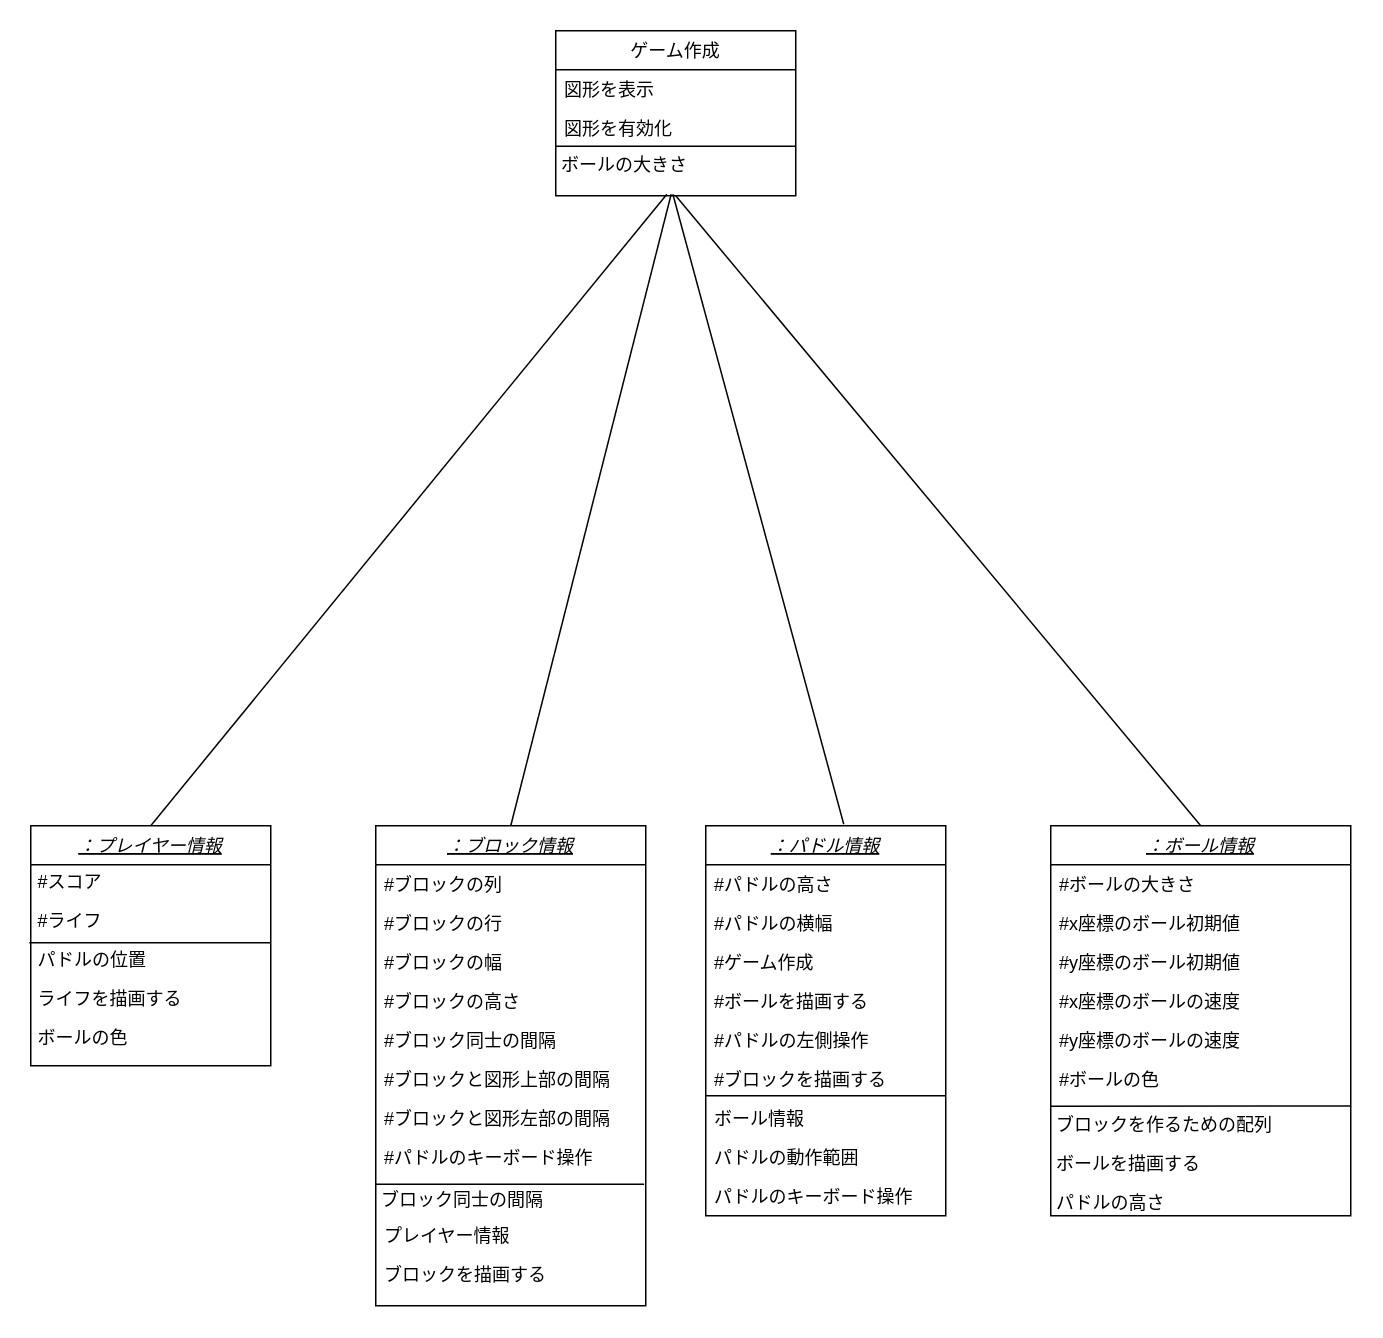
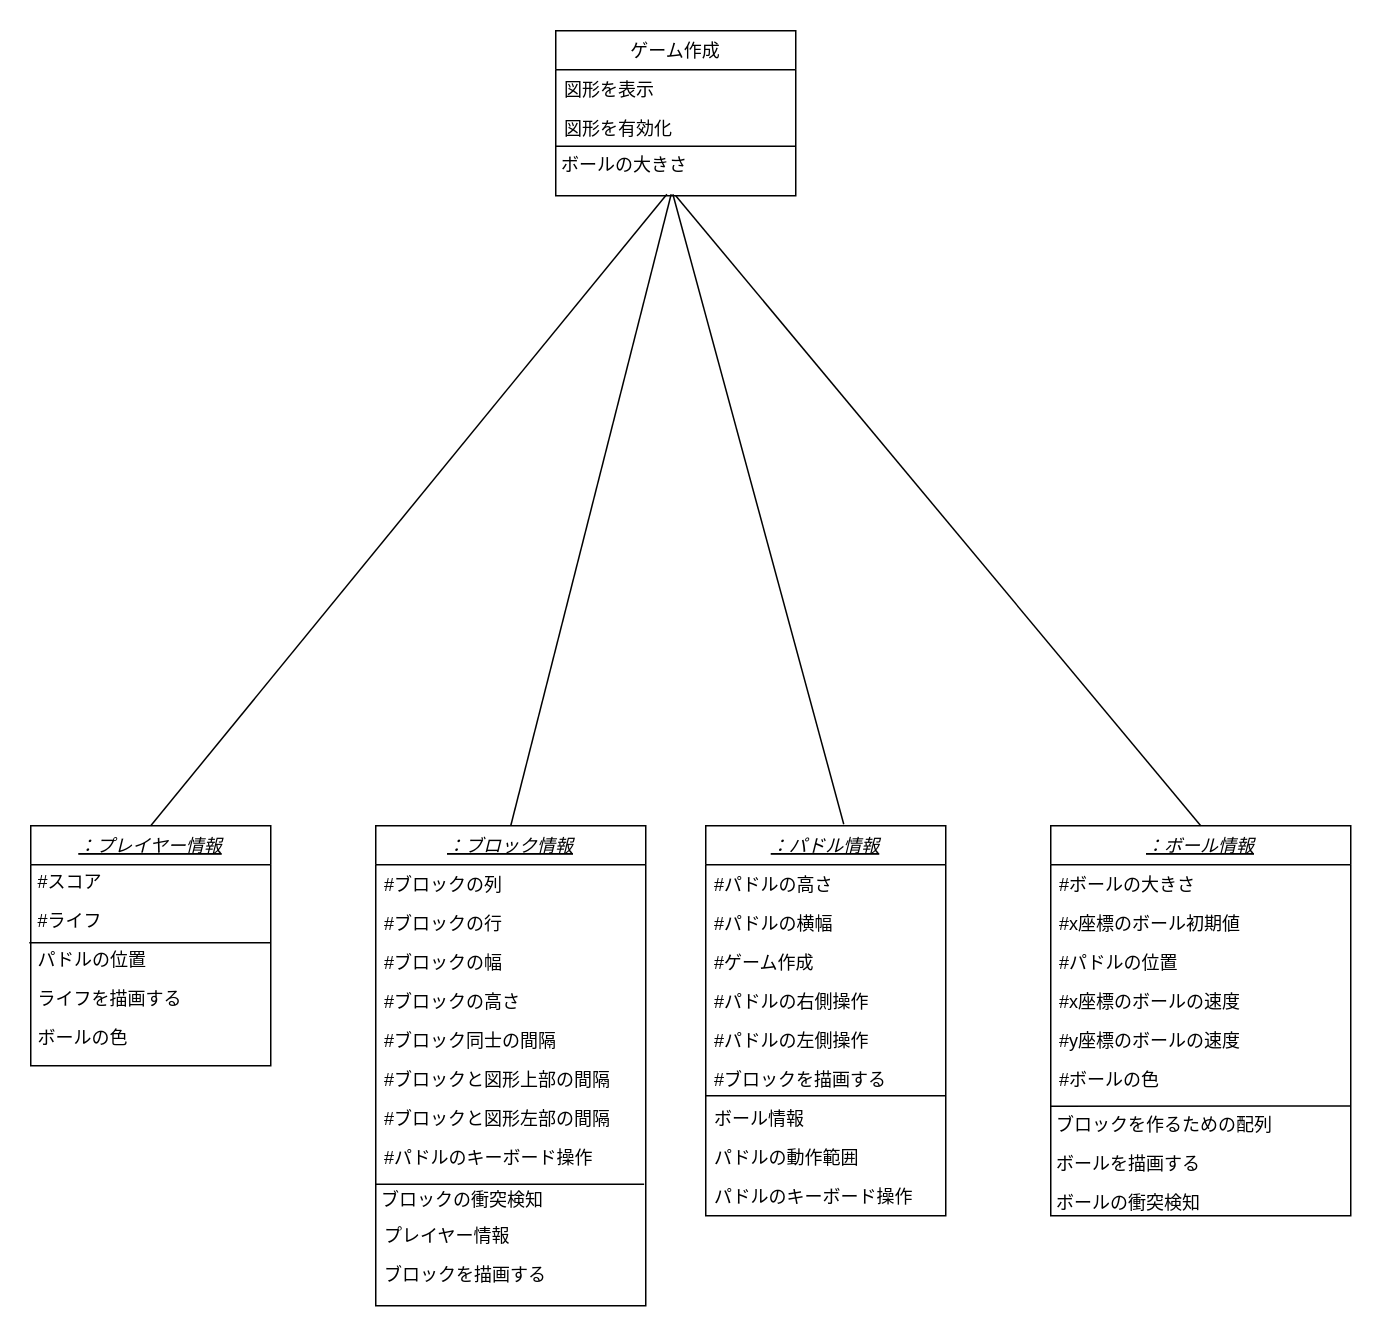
  <mxCell id="0" />
  <mxCell id="1" parent="0" />
  <mxCell id="2" value="：ブロック情報" style="swimlane;fontStyle=6;align=center;verticalAlign=top;childLayout=stackLayout;horizontal=1;startSize=26;horizontalStack=0;resizeParent=1;resizeLast=0;collapsible=1;marginBottom=0;rounded=0;shadow=0;strokeWidth=1;" parent="1" vertex="1"><mxGeometry x="250" y="550" width="180" height="320" as="geometry"><mxRectangle x="230" y="140" width="160" height="26" as="alternateBounds" /></mxGeometry></mxCell>
  <mxCell id="3" value="#ブロックの列" style="text;align=left;verticalAlign=top;spacingLeft=4;spacingRight=4;overflow=hidden;rotatable=0;points=[[0,0.5],[1,0.5]];portConstraint=eastwest;" parent="2" vertex="1"><mxGeometry y="26" width="180" height="26" as="geometry" /></mxCell>
  <mxCell id="4" value="#ブロックの行" style="text;align=left;verticalAlign=top;spacingLeft=4;spacingRight=4;overflow=hidden;rotatable=0;points=[[0,0.5],[1,0.5]];portConstraint=eastwest;rounded=0;shadow=0;html=0;" parent="2" vertex="1"><mxGeometry y="52" width="180" height="26" as="geometry" /></mxCell>
  <mxCell id="5" value="#ブロックの幅" style="text;align=left;verticalAlign=top;spacingLeft=4;spacingRight=4;overflow=hidden;rotatable=0;points=[[0,0.5],[1,0.5]];portConstraint=eastwest;rounded=0;shadow=0;html=0;" parent="2" vertex="1"><mxGeometry y="78" width="180" height="26" as="geometry" /></mxCell>
  <mxCell id="6" value="#ブロックの高さ" style="text;align=left;verticalAlign=top;spacingLeft=4;spacingRight=4;overflow=hidden;rotatable=0;points=[[0,0.5],[1,0.5]];portConstraint=eastwest;rounded=0;shadow=0;html=0;" parent="2" vertex="1"><mxGeometry y="104" width="180" height="26" as="geometry" /></mxCell>
  <mxCell id="7" value="#ブロック同士の間隔" style="text;align=left;verticalAlign=top;spacingLeft=4;spacingRight=4;overflow=hidden;rotatable=0;points=[[0,0.5],[1,0.5]];portConstraint=eastwest;rounded=0;shadow=0;html=0;" parent="2" vertex="1"><mxGeometry y="130" width="180" height="26" as="geometry" /></mxCell>
  <mxCell id="8" value="#ブロックと図形上部の間隔" style="text;align=left;verticalAlign=top;spacingLeft=4;spacingRight=4;overflow=hidden;rotatable=0;points=[[0,0.5],[1,0.5]];portConstraint=eastwest;rounded=0;shadow=0;html=0;" parent="2" vertex="1"><mxGeometry y="156" width="180" height="26" as="geometry" /></mxCell>
  <mxCell id="9" value="#ブロックと図形左部の間隔" style="text;align=left;verticalAlign=top;spacingLeft=4;spacingRight=4;overflow=hidden;rotatable=0;points=[[0,0.5],[1,0.5]];portConstraint=eastwest;rounded=0;shadow=0;html=0;" parent="2" vertex="1"><mxGeometry y="182" width="180" height="26" as="geometry" /></mxCell>
  <mxCell id="10" value="#パドルのキーボード操作" style="text;align=left;verticalAlign=top;spacingLeft=4;spacingRight=4;overflow=hidden;rotatable=0;points=[[0,0.5],[1,0.5]];portConstraint=eastwest;rounded=0;shadow=0;html=0;" parent="2" vertex="1"><mxGeometry y="208" width="180" height="26" as="geometry" /></mxCell>
  <mxCell id="11" value="" style="endArrow=none;html=1;entryX=0.994;entryY=1.192;entryDx=0;entryDy=0;entryPerimeter=0;" parent="2" target="10" edge="1"><mxGeometry width="50" height="50" relative="1" as="geometry"><mxPoint y="239" as="sourcePoint" /><mxPoint x="60" y="240" as="targetPoint" /><Array as="points"><mxPoint x="40" y="239" /></Array></mxGeometry></mxCell>
- <mxCell id="12" value="ブロック同士の間隔" style="text;align=left;verticalAlign=top;spacingLeft=0;spacingRight=4;overflow=hidden;rotatable=0;points=[[0,0.5],[1,0.5]];portConstraint=eastwest;rounded=0;shadow=0;html=0;spacing=4;" parent="2" vertex="1"><mxGeometry y="234" width="180" height="26" as="geometry" /></mxCell>
+ <mxCell id="12" value="ブロックの衝突検知" style="text;align=left;verticalAlign=top;spacingLeft=0;spacingRight=4;overflow=hidden;rotatable=0;points=[[0,0.5],[1,0.5]];portConstraint=eastwest;rounded=0;shadow=0;html=0;spacing=4;" parent="2" vertex="1"><mxGeometry y="234" width="180" height="26" as="geometry" /></mxCell>
  <mxCell id="13" value="プレイヤー情報" style="text;align=left;verticalAlign=top;spacingLeft=4;spacingRight=4;overflow=hidden;rotatable=0;points=[[0,0.5],[1,0.5]];portConstraint=eastwest;rounded=0;shadow=0;html=0;" parent="2" vertex="1"><mxGeometry y="260" width="180" height="26" as="geometry" /></mxCell>
  <mxCell id="14" value="ブロックを描画する" style="text;align=left;verticalAlign=top;spacingLeft=4;spacingRight=4;overflow=hidden;rotatable=0;points=[[0,0.5],[1,0.5]];portConstraint=eastwest;rounded=0;shadow=0;html=0;" parent="2" vertex="1"><mxGeometry y="286" width="180" height="24" as="geometry" /></mxCell>
  <mxCell id="15" value="ゲーム作成" style="swimlane;fontStyle=0;align=center;verticalAlign=top;childLayout=stackLayout;horizontal=1;startSize=26;horizontalStack=0;resizeParent=1;resizeLast=0;collapsible=1;marginBottom=0;rounded=0;shadow=0;strokeWidth=1;" parent="1" vertex="1"><mxGeometry x="370" y="20" width="160" height="110" as="geometry"><mxRectangle x="550" y="140" width="160" height="26" as="alternateBounds" /></mxGeometry></mxCell>
  <mxCell id="16" value="図形を表示" style="text;align=left;verticalAlign=top;spacingLeft=4;spacingRight=4;overflow=hidden;rotatable=0;points=[[0,0.5],[1,0.5]];portConstraint=eastwest;rounded=0;shadow=0;html=0;" parent="15" vertex="1"><mxGeometry y="26" width="160" height="26" as="geometry" /></mxCell>
  <mxCell id="17" value="図形を有効化" style="text;align=left;verticalAlign=top;spacingLeft=4;spacingRight=4;overflow=hidden;rotatable=0;points=[[0,0.5],[1,0.5]];portConstraint=eastwest;rounded=0;shadow=0;html=0;" parent="15" vertex="1"><mxGeometry y="52" width="160" height="26" as="geometry" /></mxCell>
  <mxCell id="18" value="" style="endArrow=none;html=1;" parent="15" edge="1"><mxGeometry width="50" height="50" relative="1" as="geometry"><mxPoint y="77" as="sourcePoint" /><mxPoint x="160" y="77" as="targetPoint" /></mxGeometry></mxCell>
  <mxCell id="19" value="ボールの大きさ" style="text;align=left;verticalAlign=top;spacingLeft=4;spacingRight=4;overflow=hidden;rotatable=0;points=[[0,0.5],[1,0.5]];portConstraint=eastwest;rounded=0;shadow=0;html=0;spacing=0;" parent="15" vertex="1"><mxGeometry y="78" width="160" height="22" as="geometry" /></mxCell>
  <mxCell id="20" value="：パドル情報" style="swimlane;fontStyle=6;align=center;verticalAlign=top;childLayout=stackLayout;horizontal=1;startSize=26;horizontalStack=0;resizeParent=1;resizeLast=0;collapsible=1;marginBottom=0;rounded=0;shadow=0;strokeWidth=1;" parent="1" vertex="1"><mxGeometry x="470" y="550" width="160" height="260" as="geometry"><mxRectangle x="230" y="140" width="160" height="26" as="alternateBounds" /></mxGeometry></mxCell>
  <mxCell id="21" value="#パドルの高さ" style="text;align=left;verticalAlign=top;spacingLeft=4;spacingRight=4;overflow=hidden;rotatable=0;points=[[0,0.5],[1,0.5]];portConstraint=eastwest;" parent="20" vertex="1"><mxGeometry y="26" width="160" height="26" as="geometry" /></mxCell>
  <mxCell id="22" value="#パドルの横幅" style="text;align=left;verticalAlign=top;spacingLeft=4;spacingRight=4;overflow=hidden;rotatable=0;points=[[0,0.5],[1,0.5]];portConstraint=eastwest;rounded=0;shadow=0;html=0;" parent="20" vertex="1"><mxGeometry y="52" width="160" height="26" as="geometry" /></mxCell>
  <mxCell id="23" value="#ゲーム作成" style="text;align=left;verticalAlign=top;spacingLeft=4;spacingRight=4;overflow=hidden;rotatable=0;points=[[0,0.5],[1,0.5]];portConstraint=eastwest;rounded=0;shadow=0;html=0;" parent="20" vertex="1"><mxGeometry y="78" width="160" height="26" as="geometry" /></mxCell>
- <mxCell id="24" value="#ボールを描画する" style="text;align=left;verticalAlign=top;spacingLeft=4;spacingRight=4;overflow=hidden;rotatable=0;points=[[0,0.5],[1,0.5]];portConstraint=eastwest;rounded=0;shadow=0;html=0;" parent="20" vertex="1"><mxGeometry y="104" width="160" height="26" as="geometry" /></mxCell>
+ <mxCell id="24" value="#パドルの右側操作" style="text;align=left;verticalAlign=top;spacingLeft=4;spacingRight=4;overflow=hidden;rotatable=0;points=[[0,0.5],[1,0.5]];portConstraint=eastwest;rounded=0;shadow=0;html=0;" parent="20" vertex="1"><mxGeometry y="104" width="160" height="26" as="geometry" /></mxCell>
  <mxCell id="25" value="#パドルの左側操作" style="text;align=left;verticalAlign=top;spacingLeft=4;spacingRight=4;overflow=hidden;rotatable=0;points=[[0,0.5],[1,0.5]];portConstraint=eastwest;rounded=0;shadow=0;html=0;" parent="20" vertex="1"><mxGeometry y="130" width="160" height="26" as="geometry" /></mxCell>
  <mxCell id="26" value="#ブロックを描画する" style="text;align=left;verticalAlign=top;spacingLeft=4;spacingRight=4;overflow=hidden;rotatable=0;points=[[0,0.5],[1,0.5]];portConstraint=eastwest;rounded=0;shadow=0;html=0;" parent="20" vertex="1"><mxGeometry y="156" width="160" height="26" as="geometry" /></mxCell>
  <mxCell id="27" value="" style="endArrow=none;html=1;" parent="20" edge="1"><mxGeometry width="50" height="50" relative="1" as="geometry"><mxPoint y="180" as="sourcePoint" /><mxPoint x="160" y="180" as="targetPoint" /></mxGeometry></mxCell>
  <mxCell id="28" value="ボール情報" style="text;align=left;verticalAlign=top;spacingLeft=4;spacingRight=4;overflow=hidden;rotatable=0;points=[[0,0.5],[1,0.5]];portConstraint=eastwest;rounded=0;shadow=0;html=0;" parent="20" vertex="1"><mxGeometry y="182" width="160" height="26" as="geometry" /></mxCell>
  <mxCell id="29" value="パドルの動作範囲" style="text;align=left;verticalAlign=top;spacingLeft=4;spacingRight=4;overflow=hidden;rotatable=0;points=[[0,0.5],[1,0.5]];portConstraint=eastwest;rounded=0;shadow=0;html=0;" parent="20" vertex="1"><mxGeometry y="208" width="160" height="26" as="geometry" /></mxCell>
  <mxCell id="30" value="パドルのキーボード操作" style="text;align=left;verticalAlign=top;spacingLeft=4;spacingRight=4;overflow=hidden;rotatable=0;points=[[0,0.5],[1,0.5]];portConstraint=eastwest;rounded=0;shadow=0;html=0;" parent="20" vertex="1"><mxGeometry y="234" width="160" height="26" as="geometry" /></mxCell>
  <mxCell id="31" value="：ボール情報" style="swimlane;fontStyle=6;align=center;verticalAlign=top;childLayout=stackLayout;horizontal=1;startSize=26;horizontalStack=0;resizeParent=1;resizeLast=0;collapsible=1;marginBottom=0;rounded=0;shadow=0;strokeWidth=1;" parent="1" vertex="1"><mxGeometry x="700" y="550" width="200" height="260" as="geometry"><mxRectangle x="230" y="140" width="160" height="26" as="alternateBounds" /></mxGeometry></mxCell>
  <mxCell id="32" value="#ボールの大きさ" style="text;align=left;verticalAlign=top;spacingLeft=4;spacingRight=4;overflow=hidden;rotatable=0;points=[[0,0.5],[1,0.5]];portConstraint=eastwest;" parent="31" vertex="1"><mxGeometry y="26" width="200" height="26" as="geometry" /></mxCell>
  <mxCell id="33" value="#x座標のボール初期値" style="text;align=left;verticalAlign=top;spacingLeft=4;spacingRight=4;overflow=hidden;rotatable=0;points=[[0,0.5],[1,0.5]];portConstraint=eastwest;rounded=0;shadow=0;html=0;" parent="31" vertex="1"><mxGeometry y="52" width="200" height="26" as="geometry" /></mxCell>
- <mxCell id="34" value="#y座標のボール初期値" style="text;align=left;verticalAlign=top;spacingLeft=4;spacingRight=4;overflow=hidden;rotatable=0;points=[[0,0.5],[1,0.5]];portConstraint=eastwest;rounded=0;shadow=0;html=0;" parent="31" vertex="1"><mxGeometry y="78" width="200" height="26" as="geometry" /></mxCell>
+ <mxCell id="34" value="#パドルの位置" style="text;align=left;verticalAlign=top;spacingLeft=4;spacingRight=4;overflow=hidden;rotatable=0;points=[[0,0.5],[1,0.5]];portConstraint=eastwest;rounded=0;shadow=0;html=0;" parent="31" vertex="1"><mxGeometry y="78" width="200" height="26" as="geometry" /></mxCell>
  <mxCell id="35" value="#x座標のボールの速度" style="text;align=left;verticalAlign=top;spacingLeft=4;spacingRight=4;overflow=hidden;rotatable=0;points=[[0,0.5],[1,0.5]];portConstraint=eastwest;rounded=0;shadow=0;html=0;" parent="31" vertex="1"><mxGeometry y="104" width="200" height="26" as="geometry" /></mxCell>
  <mxCell id="36" value="#y座標のボールの速度" style="text;align=left;verticalAlign=top;spacingLeft=4;spacingRight=4;overflow=hidden;rotatable=0;points=[[0,0.5],[1,0.5]];portConstraint=eastwest;rounded=0;shadow=0;html=0;" parent="31" vertex="1"><mxGeometry y="130" width="200" height="26" as="geometry" /></mxCell>
  <mxCell id="37" value="" style="endArrow=none;html=1;entryX=1;entryY=0.269;entryDx=0;entryDy=0;entryPerimeter=0;" parent="31" edge="1"><mxGeometry width="50" height="50" relative="1" as="geometry"><mxPoint y="187" as="sourcePoint" /><mxPoint x="200" y="186.842" as="targetPoint" /></mxGeometry></mxCell>
  <mxCell id="38" value="#ボールの色" style="text;align=left;verticalAlign=top;spacingLeft=4;spacingRight=4;overflow=hidden;rotatable=0;points=[[0,0.5],[1,0.5]];portConstraint=eastwest;rounded=0;shadow=0;html=0;" parent="31" vertex="1"><mxGeometry y="156" width="200" height="26" as="geometry" /></mxCell>
  <mxCell id="39" value="ブロックを作るための配列" style="text;align=left;verticalAlign=top;spacingLeft=-2;spacingRight=2;overflow=hidden;rotatable=0;points=[[0,0.5],[1,0.5]];portConstraint=eastwest;rounded=0;shadow=0;html=0;spacing=6;" parent="31" vertex="1"><mxGeometry y="182" width="200" height="26" as="geometry" /></mxCell>
  <mxCell id="40" value="ボールを描画する" style="text;align=left;verticalAlign=top;spacingLeft=-2;spacingRight=2;overflow=hidden;rotatable=0;points=[[0,0.5],[1,0.5]];portConstraint=eastwest;rounded=0;shadow=0;html=0;spacing=6;" parent="31" vertex="1"><mxGeometry y="208" width="200" height="26" as="geometry" /></mxCell>
- <mxCell id="41" value="パドルの高さ" style="text;align=left;verticalAlign=top;spacingLeft=-2;spacingRight=2;overflow=hidden;rotatable=0;points=[[0,0.5],[1,0.5]];portConstraint=eastwest;rounded=0;shadow=0;html=0;spacing=6;" parent="31" vertex="1"><mxGeometry y="234" width="200" height="26" as="geometry" /></mxCell>
+ <mxCell id="41" value="ボールの衝突検知" style="text;align=left;verticalAlign=top;spacingLeft=-2;spacingRight=2;overflow=hidden;rotatable=0;points=[[0,0.5],[1,0.5]];portConstraint=eastwest;rounded=0;shadow=0;html=0;spacing=6;" parent="31" vertex="1"><mxGeometry y="234" width="200" height="26" as="geometry" /></mxCell>
  <mxCell id="42" value="：プレイヤー情報" style="swimlane;fontStyle=6;align=center;verticalAlign=top;childLayout=stackLayout;horizontal=1;startSize=26;horizontalStack=0;resizeParent=1;resizeLast=0;collapsible=1;marginBottom=0;rounded=0;shadow=0;strokeWidth=1;" parent="1" vertex="1"><mxGeometry y="550" width="160" height="160" as="geometry" x="20"><mxRectangle x="230" y="140" width="160" height="26" as="alternateBounds" /></mxGeometry></mxCell>
  <mxCell id="43" value="#スコア&#10;" style="text;align=left;verticalAlign=top;spacingLeft=5;spacingRight=0;overflow=hidden;rotatable=0;points=[[0,0.5],[1,0.5]];portConstraint=eastwest;rounded=0;shadow=0;html=0;spacing=0;spacingTop=0;" parent="42" vertex="1"><mxGeometry y="26" width="160" height="26" as="geometry" /></mxCell>
  <mxCell id="44" value="#ライフ&#10;&#10;" style="text;align=left;verticalAlign=top;spacingLeft=5;spacingRight=0;overflow=hidden;rotatable=0;points=[[0,0.5],[1,0.5]];portConstraint=eastwest;rounded=0;shadow=0;html=0;spacing=0;spacingTop=0;" parent="42" vertex="1"><mxGeometry y="52" width="160" height="26" as="geometry" /></mxCell>
  <mxCell id="45" value="" style="endArrow=none;html=1;" parent="42" edge="1"><mxGeometry width="50" height="50" relative="1" as="geometry"><mxPoint x="-1" y="78" as="sourcePoint" /><mxPoint x="160" y="78" as="targetPoint" /></mxGeometry></mxCell>
  <mxCell id="46" value="パドルの位置&#10;" style="text;align=left;verticalAlign=top;spacingLeft=5;spacingRight=0;overflow=hidden;rotatable=0;points=[[0,0.5],[1,0.5]];portConstraint=eastwest;rounded=0;shadow=0;html=0;spacing=0;spacingTop=0;" parent="42" vertex="1"><mxGeometry y="78" width="160" height="26" as="geometry" /></mxCell>
  <mxCell id="47" value="ライフを描画する&#10;" style="text;align=left;verticalAlign=top;spacingLeft=5;spacingRight=0;overflow=hidden;rotatable=0;points=[[0,0.5],[1,0.5]];portConstraint=eastwest;rounded=0;shadow=0;html=0;spacing=0;spacingTop=0;" parent="42" vertex="1"><mxGeometry y="104" width="160" height="26" as="geometry" /></mxCell>
  <mxCell id="48" value="ボールの色&#10;" style="text;align=left;verticalAlign=top;spacingLeft=5;spacingRight=0;overflow=hidden;rotatable=0;points=[[0,0.5],[1,0.5]];portConstraint=eastwest;rounded=0;shadow=0;html=0;spacing=0;spacingTop=0;" parent="42" vertex="1"><mxGeometry y="130" width="160" height="26" as="geometry" /></mxCell>
  <mxCell id="49" value="" style="endArrow=none;html=1;fontSize=12;exitX=0.5;exitY=0;exitDx=0;exitDy=0;entryX=0.463;entryY=1.115;entryDx=0;entryDy=0;entryPerimeter=0;" parent="1" source="42" edge="1"><mxGeometry width="50" height="50" relative="1" as="geometry"><mxPoint x="250" y="480" as="sourcePoint" /><mxPoint x="444.08" y="128.99" as="targetPoint" /></mxGeometry></mxCell>
  <mxCell id="50" value="" style="endArrow=none;html=1;fontSize=12;exitX=0.5;exitY=0;exitDx=0;exitDy=0;entryX=0.481;entryY=1.115;entryDx=0;entryDy=0;entryPerimeter=0;" parent="1" source="2" edge="1"><mxGeometry width="50" height="50" relative="1" as="geometry"><mxPoint x="450" y="500" as="sourcePoint" /><mxPoint x="446.96" y="128.99" as="targetPoint" /></mxGeometry></mxCell>
  <mxCell id="51" value="" style="endArrow=none;html=1;fontSize=12;entryX=0.488;entryY=1.115;entryDx=0;entryDy=0;entryPerimeter=0;exitX=0.575;exitY=-0.004;exitDx=0;exitDy=0;exitPerimeter=0;" parent="1" source="20" edge="1"><mxGeometry width="50" height="50" relative="1" as="geometry"><mxPoint x="550" y="540" as="sourcePoint" /><mxPoint x="448.08" y="128.99" as="targetPoint" /></mxGeometry></mxCell>
  <mxCell id="52" value="" style="endArrow=none;html=1;fontSize=12;entryX=0.5;entryY=1.154;entryDx=0;entryDy=0;entryPerimeter=0;exitX=0.5;exitY=0;exitDx=0;exitDy=0;" parent="1" source="31" edge="1"><mxGeometry width="50" height="50" relative="1" as="geometry"><mxPoint x="710" y="450" as="sourcePoint" /><mxPoint x="450" y="130.004" as="targetPoint" /></mxGeometry></mxCell>
